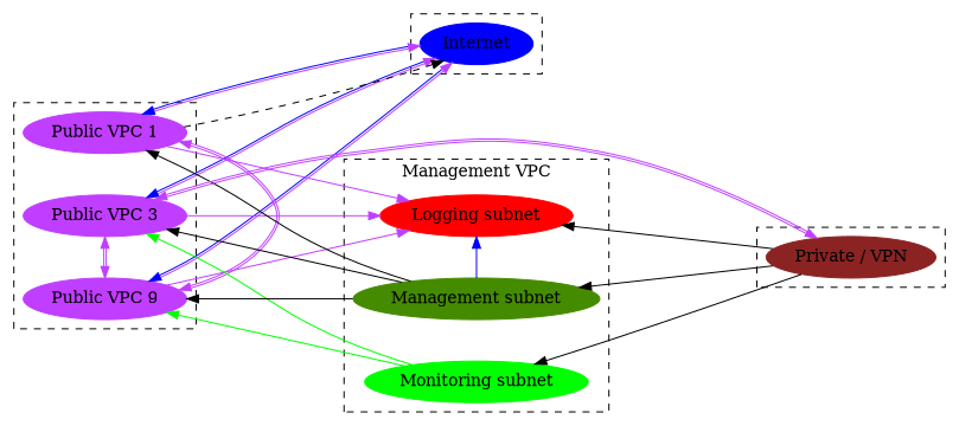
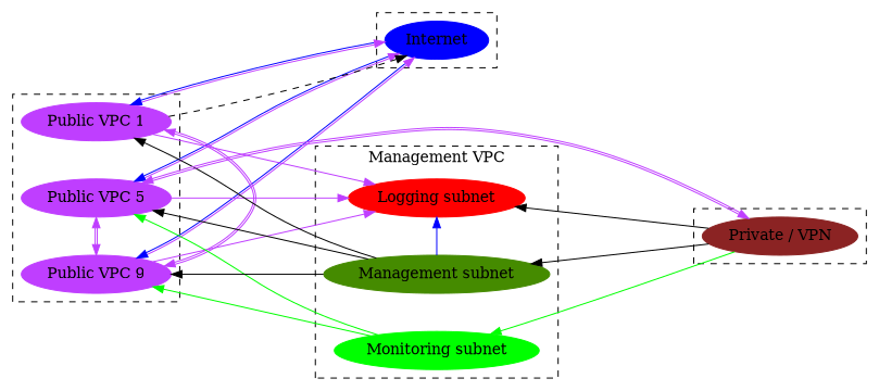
  digraph {
    compound=true
    nodesep=.5
    pack=true
    packmode=array_u
    rankdir=RL
    ranksep=2.0
    node [color=darkorchid1 style=filled]
    Internet [color=blue]
    "Public VPC 1"
    n3 [label="Public VPC 9"]
-   "Public VPC 3"
+   "Public VPC 3" [label="Public VPC 5"]
    "Monitoring subnet" [color=green]
    "Logging subnet" [color=red]
    "Management subnet" [color=chartreuse4]
    "Private / VPN" [color=brown4]
    subgraph cluster_1 {
      sortv=1
      style=dashed
      subgraph sub_2 {
        rank=min
        sortv=1
        style=dashed
        Internet
      }
    }
    subgraph cluster_3 {
      sortv=2
      style=dashed
      subgraph sub_4 {
        rank=same
        sortv=2
        style=dashed
        "Public VPC 1"
        n3
        "Public VPC 3"
      }
    }
    subgraph cluster_5 {
      label="Management VPC"
      sortv=3
      style=dashed
      subgraph sub_6 {
        label="Management VPC"
        rank=same
        sortv=3
        style=dashed
        "Monitoring subnet"
        "Logging subnet"
        "Management subnet"
      }
    }
    subgraph cluster_7 {
      sortv=4
      style=dashed
      subgraph sub_8 {
        rank=max
        sortv=4
        style=dashed
        "Private / VPN"
      }
    }
    Internet -> "Public VPC 1" [color="blue:darkorchid1" dir=both]
    Internet -> n3 [color="blue:darkorchid1" dir=both]
    Internet -> "Public VPC 3" [color="blue:darkorchid1" dir=both]
    "Public VPC 1" -> Internet [style=dashed]
    "Public VPC 1" -> n3 [color="darkorchid1:darkorchid1" dir=both]
    "Public VPC 1" -> "Logging subnet" [color=darkorchid1]
    n3 -> "Public VPC 3" [color="darkorchid1:darkorchid1" dir=both]
    n3 -> "Logging subnet" [color=darkorchid1]
    "Public VPC 3" -> "Logging subnet" [color=darkorchid1]
    "Monitoring subnet" -> n3 [color=green]
    "Monitoring subnet" -> "Public VPC 3" [color=green]
    "Management subnet" -> "Public VPC 1"
    "Management subnet" -> n3
    "Management subnet" -> "Public VPC 3"
    "Management subnet" -> "Logging subnet" [color=blue]
    "Private / VPN" -> "Public VPC 3" [color="darkorchid1:darkorchid1" dir=both]
-   "Private / VPN" -> "Monitoring subnet"
+   "Private / VPN" -> "Monitoring subnet" [color=green]
    "Private / VPN" -> "Logging subnet"
    "Private / VPN" -> "Management subnet"
  }
